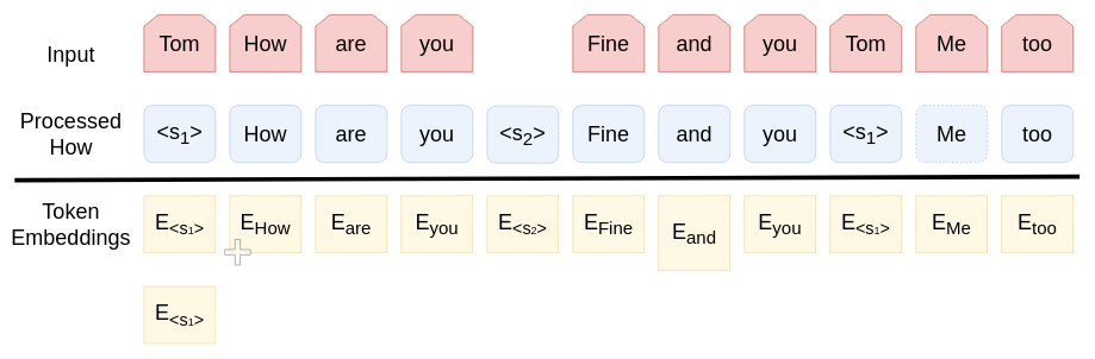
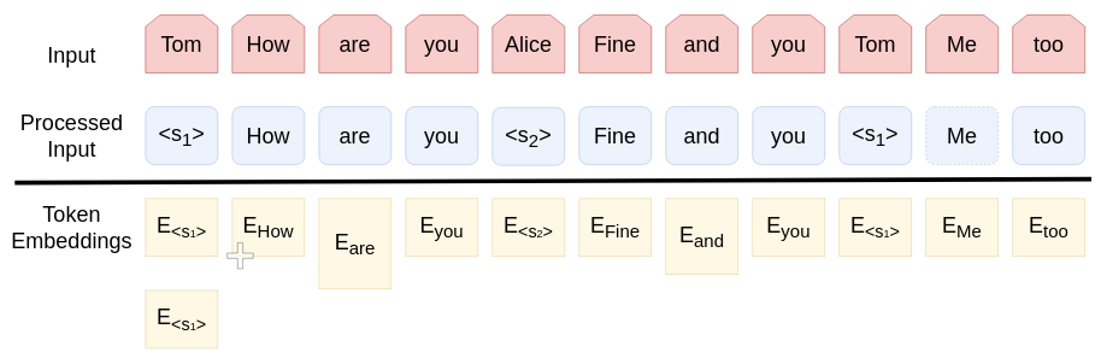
  <mxCell id="0" />
  <mxCell id="1" parent="0" />
  <mxCell id="2" value="&lt;font style=&quot;font-size: 30px&quot;&gt;Tom&lt;/font&gt;" style="shape=loopLimit;whiteSpace=wrap;html=1;fillColor=#f8cecc;strokeColor=#b85450;" vertex="1" parent="1"><mxGeometry x="201" y="20" width="100" height="80" as="geometry" /></mxCell>
  <mxCell id="3" value="&lt;span style=&quot;font-size: 30px&quot;&gt;How&lt;/span&gt;" style="shape=loopLimit;whiteSpace=wrap;html=1;fillColor=#f8cecc;strokeColor=#b85450;" vertex="1" parent="1"><mxGeometry x="321" y="20" width="100" height="80" as="geometry" /></mxCell>
  <mxCell id="4" value="&lt;span style=&quot;font-size: 30px&quot;&gt;are&lt;/span&gt;" style="shape=loopLimit;whiteSpace=wrap;html=1;fillColor=#f8cecc;strokeColor=#b85450;" vertex="1" parent="1"><mxGeometry x="441" y="20" width="100" height="80" as="geometry" /></mxCell>
  <mxCell id="5" value="&lt;span style=&quot;font-size: 30px&quot;&gt;you&lt;/span&gt;" style="shape=loopLimit;whiteSpace=wrap;html=1;fillColor=#f8cecc;strokeColor=#b85450;" vertex="1" parent="1"><mxGeometry x="561" y="20" width="100" height="80" as="geometry" /></mxCell>
+ <mxCell id="6" value="&lt;span style=&quot;font-size: 30px&quot;&gt;Alice&lt;/span&gt;" style="shape=loopLimit;whiteSpace=wrap;html=1;fillColor=#f8cecc;strokeColor=#b85450;" vertex="1" parent="1"><mxGeometry x="681" y="20" width="100" height="80" as="geometry" /></mxCell>
  <mxCell id="7" value="&lt;span style=&quot;font-size: 30px&quot;&gt;Fine&lt;/span&gt;" style="shape=loopLimit;whiteSpace=wrap;html=1;fillColor=#f8cecc;strokeColor=#b85450;" vertex="1" parent="1"><mxGeometry x="801" y="20" width="100" height="80" as="geometry" /></mxCell>
  <mxCell id="8" value="&lt;span style=&quot;font-size: 30px&quot;&gt;and&lt;/span&gt;" style="shape=loopLimit;whiteSpace=wrap;html=1;fillColor=#f8cecc;strokeColor=#b85450;" vertex="1" parent="1"><mxGeometry x="921" y="20" width="100" height="80" as="geometry" /></mxCell>
  <mxCell id="9" value="&lt;span style=&quot;font-size: 30px&quot;&gt;you&lt;/span&gt;&lt;span style=&quot;color: rgba(0 , 0 , 0 , 0) ; font-family: monospace ; font-size: 0px&quot;&gt;%3CmxGraphModel%3E%3Croot%3E%3CmxCell%20id%3D%220%22%2F%3E%3CmxCell%20id%3D%221%22%20parent%3D%220%22%2F%3E%3CmxCell%20id%3D%222%22%20value%3D%22%26lt%3Bspan%20style%3D%26quot%3Bfont-size%3A%2030px%26quot%3B%26gt%3BHow%26lt%3B%2Fspan%26gt%3B%22%20style%3D%22shape%3DloopLimit%3BwhiteSpace%3Dwrap%3Bhtml%3D1%3BfillColor%3D%23f8cecc%3BstrokeColor%3D%23b85450%3B%22%20vertex%3D%221%22%20parent%3D%221%22%3E%3CmxGeometry%20x%3D%22400%22%20y%3D%2280%22%20width%3D%22100%22%20height%3D%2280%22%20as%3D%22geometry%22%2F%3E%3C%2FmxCell%3E%3C%2Froot%3E%3C%2FmxGraphModel%3E&lt;/span&gt;" style="shape=loopLimit;whiteSpace=wrap;html=1;fillColor=#f8cecc;strokeColor=#b85450;" vertex="1" parent="1"><mxGeometry x="1041" y="20" width="100" height="80" as="geometry" /></mxCell>
  <mxCell id="10" value="&lt;span style=&quot;font-size: 30px&quot;&gt;Tom&lt;/span&gt;" style="shape=loopLimit;whiteSpace=wrap;html=1;fillColor=#f8cecc;strokeColor=#b85450;" vertex="1" parent="1"><mxGeometry x="1161" y="20" width="100" height="80" as="geometry" /></mxCell>
  <mxCell id="11" value="&lt;span style=&quot;font-size: 30px&quot;&gt;Me&lt;/span&gt;&lt;span style=&quot;color: rgba(0 , 0 , 0 , 0) ; font-family: monospace ; font-size: 0px&quot;&gt;%3CmxGraphModel%3E%3Croot%3E%3CmxCell%20id%3D%220%22%2F%3E%3CmxCell%20id%3D%221%22%20parent%3D%220%22%2F%3E%3CmxCell%20id%3D%222%22%20value%3D%22%26lt%3Bspan%20style%3D%26quot%3Bfont-size%3A%2030px%26quot%3B%26gt%3BHow%26lt%3B%2Fspan%26gt%3B%22%20style%3D%22shape%3DloopLimit%3BwhiteSpace%3Dwrap%3Bhtml%3D1%3BfillColor%3D%23f8cecc%3BstrokeColor%3D%23b85450%3B%22%20vertex%3D%221%22%20parent%3D%221%22%3E%3CmxGeometry%20x%3D%22400%22%20y%3D%2280%22%20width%3D%22100%22%20height%3D%2280%22%20as%3D%22geometry%22%2F%3E%3C%2FmxCell%3E%3C%2Froot%3E%3C%2FmxGraphModel%3E&lt;/span&gt;" style="shape=loopLimit;whiteSpace=wrap;html=1;fillColor=#f8cecc;strokeColor=#b85450;" vertex="1" parent="1"><mxGeometry x="1281" y="20" width="100" height="80" as="geometry" /></mxCell>
  <mxCell id="12" value="&lt;span style=&quot;font-size: 30px&quot;&gt;too&lt;/span&gt;" style="shape=loopLimit;whiteSpace=wrap;html=1;fillColor=#f8cecc;strokeColor=#b85450;" vertex="1" parent="1"><mxGeometry x="1401" y="20" width="100" height="80" as="geometry" /></mxCell>
  <mxCell id="13" value="Input" style="text;html=1;strokeColor=none;fillColor=none;align=center;verticalAlign=middle;whiteSpace=wrap;rounded=0;opacity=50;fontSize=30;" vertex="1" parent="1"><mxGeometry x="24" y="36" width="150" height="80" as="geometry" /></mxCell>
  <mxCell id="14" value="&amp;lt;s&lt;sub&gt;1&lt;/sub&gt;&amp;gt;" style="rounded=1;whiteSpace=wrap;html=1;fontSize=30;opacity=50;fillColor=#dae8fc;strokeColor=#6c8ebf;" vertex="1" parent="1"><mxGeometry x="201" y="147" width="100" height="80" as="geometry" /></mxCell>
- <mxCell id="15" value="Processed How" style="text;html=1;strokeColor=none;fillColor=none;align=center;verticalAlign=middle;whiteSpace=wrap;rounded=0;opacity=50;fontSize=30;" vertex="1" parent="1"><mxGeometry x="24" y="147" width="150" height="80" as="geometry" /></mxCell>
+ <mxCell id="15" value="Processed Input" style="text;html=1;strokeColor=none;fillColor=none;align=center;verticalAlign=middle;whiteSpace=wrap;rounded=0;opacity=50;fontSize=30;" vertex="1" parent="1"><mxGeometry x="24" y="147" width="150" height="80" as="geometry" /></mxCell>
  <mxCell id="16" value="How" style="rounded=1;whiteSpace=wrap;html=1;fontSize=30;opacity=50;fillColor=#dae8fc;strokeColor=#6c8ebf;" vertex="1" parent="1"><mxGeometry x="321" y="147" width="100" height="80" as="geometry" /></mxCell>
  <mxCell id="17" value="are" style="rounded=1;whiteSpace=wrap;html=1;fontSize=30;opacity=50;fillColor=#dae8fc;strokeColor=#6c8ebf;" vertex="1" parent="1"><mxGeometry x="441" y="147" width="100" height="80" as="geometry" /></mxCell>
  <mxCell id="18" value="you" style="rounded=1;whiteSpace=wrap;html=1;fontSize=30;opacity=50;fillColor=#dae8fc;strokeColor=#6c8ebf;" vertex="1" parent="1"><mxGeometry x="561" y="147" width="100" height="80" as="geometry" /></mxCell>
  <mxCell id="19" value="&amp;lt;s&lt;sub&gt;2&lt;/sub&gt;&amp;gt;" style="rounded=1;whiteSpace=wrap;html=1;fontSize=30;opacity=50;fillColor=#dae8fc;strokeColor=#6c8ebf;" vertex="1" parent="1"><mxGeometry x="681" y="148" width="100" height="80" as="geometry" /></mxCell>
  <mxCell id="20" value="Fine" style="rounded=1;whiteSpace=wrap;html=1;fontSize=30;opacity=50;fillColor=#dae8fc;strokeColor=#6c8ebf;" vertex="1" parent="1"><mxGeometry x="801" y="147" width="100" height="80" as="geometry" /></mxCell>
  <mxCell id="21" value="and" style="rounded=1;whiteSpace=wrap;html=1;fontSize=30;opacity=50;fillColor=#dae8fc;strokeColor=#6c8ebf;" vertex="1" parent="1"><mxGeometry x="921" y="147" width="100" height="80" as="geometry" /></mxCell>
  <mxCell id="22" value="you" style="rounded=1;whiteSpace=wrap;html=1;fontSize=30;opacity=50;fillColor=#dae8fc;strokeColor=#6c8ebf;" vertex="1" parent="1"><mxGeometry x="1041" y="147" width="100" height="80" as="geometry" /></mxCell>
  <mxCell id="23" value="&amp;lt;s&lt;sub&gt;1&lt;/sub&gt;&amp;gt;" style="rounded=1;whiteSpace=wrap;html=1;fontSize=30;opacity=50;fillColor=#dae8fc;strokeColor=#6c8ebf;" vertex="1" parent="1"><mxGeometry x="1161" y="147" width="100" height="80" as="geometry" /></mxCell>
  <mxCell id="24" value="Me" style="rounded=1;whiteSpace=wrap;html=1;fontSize=30;opacity=50;fillColor=#dae8fc;strokeColor=#6c8ebf;dashed=1;" vertex="1" parent="1"><mxGeometry x="1281" y="147" width="100" height="80" as="geometry" /></mxCell>
  <mxCell id="25" value="too" style="rounded=1;whiteSpace=wrap;html=1;fontSize=30;opacity=50;fillColor=#dae8fc;strokeColor=#6c8ebf;" vertex="1" parent="1"><mxGeometry x="1401" y="147" width="100" height="80" as="geometry" /></mxCell>
  <mxCell id="26" value="" style="endArrow=none;html=1;fontSize=30;strokeWidth=6;" edge="1" parent="1"><mxGeometry width="50" height="50" relative="1" as="geometry"><mxPoint x="20" y="252" as="sourcePoint" /><mxPoint x="1510" y="247" as="targetPoint" /></mxGeometry></mxCell>
  <mxCell id="27" value="E&lt;sub&gt;&lt;span style=&quot;font-size: 24px&quot;&gt;&amp;lt;s&lt;/span&gt;&lt;font style=&quot;font-size: 15px&quot;&gt;1&lt;/font&gt;&lt;span style=&quot;font-size: 24px&quot;&gt;&amp;gt;&lt;/span&gt;&lt;/sub&gt;" style="rounded=0;whiteSpace=wrap;html=1;fontSize=30;opacity=50;fillColor=#fff2cc;strokeColor=#d6b656;" vertex="1" parent="1"><mxGeometry x="201" y="274" width="100" height="80" as="geometry" /></mxCell>
  <mxCell id="28" value="E&lt;sub&gt;How&lt;/sub&gt;" style="rounded=0;whiteSpace=wrap;html=1;fontSize=30;opacity=50;fillColor=#fff2cc;strokeColor=#d6b656;" vertex="1" parent="1"><mxGeometry x="321" y="274" width="100" height="80" as="geometry" /></mxCell>
- <mxCell id="29" value="E&lt;sub&gt;are&lt;/sub&gt;" style="rounded=0;whiteSpace=wrap;html=1;fontSize=30;opacity=50;fillColor=#fff2cc;strokeColor=#d6b656;" vertex="1" parent="1"><mxGeometry x="441" y="274" width="100" height="80" as="geometry" /></mxCell>
+ <mxCell id="29" value="E&lt;sub&gt;are&lt;/sub&gt;" style="rounded=0;whiteSpace=wrap;html=1;fontSize=30;opacity=50;fillColor=#fff2cc;strokeColor=#d6b656;" vertex="1" parent="1"><mxGeometry x="441" y="274" width="100" height="125" as="geometry" /></mxCell>
  <mxCell id="30" value="E&lt;sub&gt;you&lt;/sub&gt;" style="rounded=0;whiteSpace=wrap;html=1;fontSize=30;opacity=50;fillColor=#fff2cc;strokeColor=#d6b656;" vertex="1" parent="1"><mxGeometry x="561" y="274" width="100" height="80" as="geometry" /></mxCell>
  <mxCell id="31" value="E&lt;sub&gt;&lt;span style=&quot;font-size: 24px&quot;&gt;&amp;lt;s&lt;/span&gt;&lt;font style=&quot;font-size: 15px&quot;&gt;2&lt;/font&gt;&lt;span style=&quot;font-size: 24px&quot;&gt;&amp;gt;&lt;/span&gt;&lt;/sub&gt;" style="rounded=0;whiteSpace=wrap;html=1;fontSize=30;opacity=50;fillColor=#fff2cc;strokeColor=#d6b656;" vertex="1" parent="1"><mxGeometry x="681" y="274" width="100" height="80" as="geometry" /></mxCell>
  <mxCell id="32" value="E&lt;sub&gt;Fine&lt;/sub&gt;" style="rounded=0;whiteSpace=wrap;html=1;fontSize=30;opacity=50;fillColor=#fff2cc;strokeColor=#d6b656;" vertex="1" parent="1"><mxGeometry x="801" y="274" width="100" height="80" as="geometry" /></mxCell>
  <mxCell id="33" value="E&lt;sub&gt;and&lt;/sub&gt;" style="rounded=0;whiteSpace=wrap;html=1;fontSize=30;opacity=50;fillColor=#fff2cc;strokeColor=#d6b656;" vertex="1" parent="1"><mxGeometry x="921" y="274" width="100" height="105" as="geometry" /></mxCell>
  <mxCell id="34" value="E&lt;sub&gt;you&lt;/sub&gt;" style="rounded=0;whiteSpace=wrap;html=1;fontSize=30;opacity=50;fillColor=#fff2cc;strokeColor=#d6b656;" vertex="1" parent="1"><mxGeometry x="1041" y="274" width="100" height="80" as="geometry" /></mxCell>
  <mxCell id="35" value="E&lt;sub&gt;&lt;span style=&quot;font-size: 24px&quot;&gt;&amp;lt;s&lt;/span&gt;&lt;font style=&quot;font-size: 15px&quot;&gt;1&lt;/font&gt;&lt;span style=&quot;font-size: 24px&quot;&gt;&amp;gt;&lt;/span&gt;&lt;/sub&gt;" style="rounded=0;whiteSpace=wrap;html=1;fontSize=30;opacity=50;fillColor=#fff2cc;strokeColor=#d6b656;" vertex="1" parent="1"><mxGeometry x="1161" y="274" width="100" height="80" as="geometry" /></mxCell>
  <mxCell id="36" value="E&lt;sub&gt;Me&lt;/sub&gt;" style="rounded=0;whiteSpace=wrap;html=1;fontSize=30;opacity=50;fillColor=#fff2cc;strokeColor=#d6b656;" vertex="1" parent="1"><mxGeometry x="1281" y="274" width="100" height="80" as="geometry" /></mxCell>
  <mxCell id="37" value="E&lt;sub&gt;too&lt;/sub&gt;" style="rounded=0;whiteSpace=wrap;html=1;fontSize=30;opacity=50;fillColor=#fff2cc;strokeColor=#d6b656;" vertex="1" parent="1"><mxGeometry x="1401" y="274" width="100" height="80" as="geometry" /></mxCell>
  <mxCell id="38" value="Token Embeddings" style="text;html=1;strokeColor=none;fillColor=none;align=center;verticalAlign=middle;whiteSpace=wrap;rounded=0;opacity=50;fontSize=30;" vertex="1" parent="1"><mxGeometry x="24" y="274" width="150" height="80" as="geometry" /></mxCell>
  <mxCell id="39" value="E&lt;sub&gt;&lt;span style=&quot;font-size: 24px&quot;&gt;&amp;lt;s&lt;/span&gt;&lt;font style=&quot;font-size: 15px&quot;&gt;1&lt;/font&gt;&lt;span style=&quot;font-size: 24px&quot;&gt;&amp;gt;&lt;/span&gt;&lt;/sub&gt;" style="rounded=0;whiteSpace=wrap;html=1;fontSize=30;opacity=50;fillColor=#fff2cc;strokeColor=#d6b656;" vertex="1" parent="1"><mxGeometry x="201" y="401" width="100" height="80" as="geometry" /></mxCell>
  <mxCell id="40" value="" style="shape=cross;whiteSpace=wrap;html=1;fontSize=30;opacity=50;" vertex="1" parent="1"><mxGeometry x="314" y="335" width="36" height="36" as="geometry" /></mxCell>
